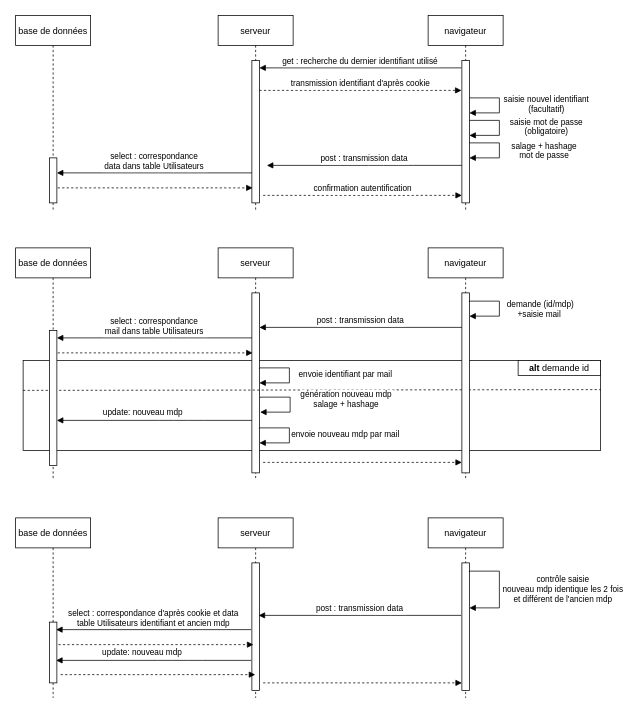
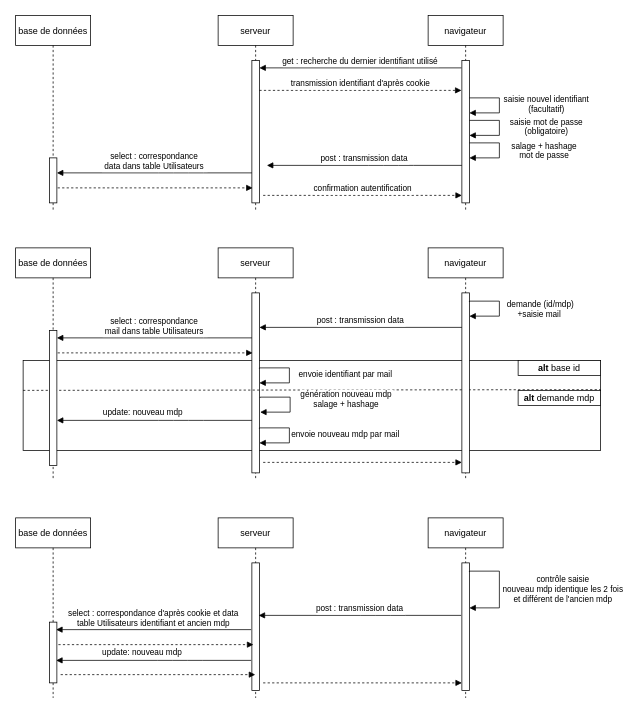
  <mxCell id="0" />
  <mxCell id="1" parent="0" />
  <mxCell id="2" value="" style="whiteSpace=wrap;html=1;" vertex="1" parent="1"><mxGeometry x="30" y="480" width="770" height="120" as="geometry" /></mxCell>
  <mxCell id="3" value="serveur" style="shape=umlLifeline;perimeter=lifelinePerimeter;container=1;collapsible=0;recursiveResize=0;rounded=0;shadow=0;strokeWidth=1;" parent="1" vertex="1"><mxGeometry x="290" y="20" width="100" height="260" as="geometry" /></mxCell>
  <mxCell id="4" value="" style="points=[];perimeter=orthogonalPerimeter;rounded=0;shadow=0;strokeWidth=1;" parent="3" vertex="1"><mxGeometry x="45" y="60" width="10" height="190" as="geometry" /></mxCell>
  <mxCell id="5" value="get : recherche du dernier identifiant utilisé" style="verticalAlign=bottom;endArrow=block;shadow=0;strokeWidth=1;" edge="1" parent="3"><mxGeometry relative="1" as="geometry"><mxPoint x="324.5" y="70" as="sourcePoint" /><Array as="points"><mxPoint x="245" y="70" /></Array><mxPoint x="55" y="70" as="targetPoint" /></mxGeometry></mxCell>
  <mxCell id="6" value="navigateur" style="shape=umlLifeline;perimeter=lifelinePerimeter;container=1;collapsible=0;recursiveResize=0;rounded=0;shadow=0;strokeWidth=1;fontStyle=0" parent="1" vertex="1"><mxGeometry x="570" y="20" width="100" height="260" as="geometry" /></mxCell>
  <mxCell id="7" value="" style="points=[];perimeter=orthogonalPerimeter;rounded=0;shadow=0;strokeWidth=1;" parent="6" vertex="1"><mxGeometry x="45" y="60" width="10" height="190" as="geometry" /></mxCell>
  <mxCell id="8" value="saisie nouvel identifiant&#10;(facultatif)" style="verticalAlign=bottom;endArrow=block;shadow=0;strokeWidth=1;edgeStyle=orthogonalEdgeStyle;rounded=0;" parent="6" edge="1" target="7"><mxGeometry x="0.245" y="65" relative="1" as="geometry"><mxPoint x="55" y="110" as="sourcePoint" /><mxPoint x="55" y="136" as="targetPoint" /><Array as="points"><mxPoint x="95" y="110" /><mxPoint x="95" y="130" /></Array><mxPoint x="65" y="-61" as="offset" /></mxGeometry></mxCell>
  <mxCell id="9" value="salage + hashage&#10;mot de passe" style="verticalAlign=bottom;endArrow=block;shadow=0;strokeWidth=1;edgeStyle=orthogonalEdgeStyle;rounded=0;spacing=6;" edge="1" parent="6"><mxGeometry x="0.2" y="61" relative="1" as="geometry"><mxPoint x="55" y="170" as="sourcePoint" /><mxPoint x="55" y="190" as="targetPoint" /><Array as="points"><mxPoint x="95" y="170" /><mxPoint x="95" y="190" /></Array><mxPoint x="60" y="-51" as="offset" /></mxGeometry></mxCell>
  <mxCell id="10" value="saisie mot de passe&#10;(obligatoire)" style="verticalAlign=bottom;endArrow=block;shadow=0;strokeWidth=1;edgeStyle=orthogonalEdgeStyle;rounded=0;" edge="1" parent="6"><mxGeometry x="0.245" y="65" relative="1" as="geometry"><mxPoint x="55" y="140" as="sourcePoint" /><mxPoint x="55" y="160" as="targetPoint" /><Array as="points"><mxPoint x="95" y="140" /><mxPoint x="95" y="160" /></Array><mxPoint x="65" y="-61" as="offset" /></mxGeometry></mxCell>
  <mxCell id="11" value="transmission identifiant d'après cookie" style="verticalAlign=bottom;endArrow=block;shadow=0;strokeWidth=1;dashed=1;" parent="1" source="4" edge="1"><mxGeometry relative="1" as="geometry"><mxPoint x="510" y="120" as="sourcePoint" /><Array as="points"><mxPoint x="535" y="120" /></Array><mxPoint x="614.5" y="120" as="targetPoint" /></mxGeometry></mxCell>
  <mxCell id="12" value="confirmation autentification" style="verticalAlign=bottom;endArrow=block;entryX=0;entryY=0;shadow=0;strokeWidth=1;dashed=1;" parent="1" edge="1"><mxGeometry relative="1" as="geometry"><mxPoint x="350" y="260" as="sourcePoint" /><mxPoint x="615" y="260" as="targetPoint" /><Array as="points"><mxPoint x="540" y="260" /></Array></mxGeometry></mxCell>
  <mxCell id="13" value="base de données" style="shape=umlLifeline;perimeter=lifelinePerimeter;container=1;collapsible=0;recursiveResize=0;rounded=0;shadow=0;strokeWidth=1;" vertex="1" parent="1"><mxGeometry x="20" y="20" width="100" height="260" as="geometry" /></mxCell>
  <mxCell id="14" value="" style="points=[];perimeter=orthogonalPerimeter;rounded=0;shadow=0;strokeWidth=1;" vertex="1" parent="13"><mxGeometry x="45" y="190" width="10" height="60" as="geometry" /></mxCell>
  <mxCell id="15" value="post : transmission data" style="verticalAlign=bottom;endArrow=block;shadow=0;strokeWidth=1;" parent="1" edge="1"><mxGeometry relative="1" as="geometry"><mxPoint x="615" y="220" as="sourcePoint" /><mxPoint x="355" y="220" as="targetPoint" /><Array as="points"><mxPoint x="540.5" y="220" /><mxPoint x="500.5" y="220" /></Array></mxGeometry></mxCell>
  <mxCell id="16" value="" style="verticalAlign=bottom;endArrow=block;shadow=0;strokeWidth=1;dashed=1;" edge="1" parent="1"><mxGeometry relative="1" as="geometry"><mxPoint x="76" y="250" as="sourcePoint" /><mxPoint x="336" y="250" as="targetPoint" /><Array as="points"><mxPoint x="221.5" y="250" /><mxPoint x="261.5" y="250" /></Array></mxGeometry></mxCell>
  <mxCell id="17" value="select : correspondance&#10; data dans table Utilisateurs " style="verticalAlign=bottom;endArrow=block;shadow=0;strokeWidth=1;" edge="1" parent="1"><mxGeometry relative="1" as="geometry"><mxPoint x="335" y="230" as="sourcePoint" /><mxPoint x="75" y="230" as="targetPoint" /><Array as="points"><mxPoint x="260.5" y="230" /><mxPoint x="220.5" y="230" /></Array></mxGeometry></mxCell>
  <mxCell id="18" value="serveur" style="shape=umlLifeline;perimeter=lifelinePerimeter;container=1;collapsible=0;recursiveResize=0;rounded=0;shadow=0;strokeWidth=1;" vertex="1" parent="1"><mxGeometry x="290" y="330" width="100" height="310" as="geometry" /></mxCell>
  <mxCell id="19" value="" style="points=[];perimeter=orthogonalPerimeter;rounded=0;shadow=0;strokeWidth=1;" vertex="1" parent="18"><mxGeometry x="45" y="60" width="10" height="240" as="geometry" /></mxCell>
  <mxCell id="20" value="envoie identifiant par mail" style="verticalAlign=bottom;endArrow=block;shadow=0;strokeWidth=1;edgeStyle=orthogonalEdgeStyle;rounded=0;spacing=-6;" edge="1" parent="18"><mxGeometry x="0.01" y="75" relative="1" as="geometry"><mxPoint x="55" y="161" as="sourcePoint" /><mxPoint x="55" y="180" as="targetPoint" /><Array as="points"><mxPoint x="95" y="160" /><mxPoint x="95" y="180" /></Array><mxPoint as="offset" /></mxGeometry></mxCell>
  <mxCell id="21" value="" style="verticalAlign=bottom;endArrow=none;shadow=0;strokeWidth=1;dashed=1;endFill=0;entryX=1;entryY=0.325;entryDx=0;entryDy=0;entryPerimeter=0;" edge="1" parent="18" target="2"><mxGeometry x="0.207" y="-100" relative="1" as="geometry"><mxPoint x="-260" y="190" as="sourcePoint" /><mxPoint x="165" y="190.0" as="targetPoint" /><Array as="points" /><mxPoint as="offset" /></mxGeometry></mxCell>
  <mxCell id="22" value="update: nouveau mdp" style="verticalAlign=bottom;endArrow=block;shadow=0;strokeWidth=1;spacing=-6;" edge="1" parent="18"><mxGeometry x="0.115" y="-10" relative="1" as="geometry"><mxPoint x="45" y="230" as="sourcePoint" /><mxPoint x="-215" y="230" as="targetPoint" /><Array as="points"><mxPoint x="-29.5" y="230" /><mxPoint x="-69.5" y="230" /></Array><mxPoint as="offset" /></mxGeometry></mxCell>
  <mxCell id="23" value="navigateur" style="shape=umlLifeline;perimeter=lifelinePerimeter;container=1;collapsible=0;recursiveResize=0;rounded=0;shadow=0;strokeWidth=1;fontStyle=0" vertex="1" parent="1"><mxGeometry x="570" y="330" width="100" height="310" as="geometry" /></mxCell>
  <mxCell id="24" value="" style="points=[];perimeter=orthogonalPerimeter;rounded=0;shadow=0;strokeWidth=1;" vertex="1" parent="23"><mxGeometry x="45" y="60" width="10" height="240" as="geometry" /></mxCell>
  <mxCell id="25" value="demande (id/mdp)&#10;+saisie mail " style="verticalAlign=bottom;endArrow=block;shadow=0;strokeWidth=1;edgeStyle=orthogonalEdgeStyle;rounded=0;spacing=-5;" edge="1" parent="23"><mxGeometry x="0.18" y="55" relative="1" as="geometry"><mxPoint x="55" y="72" as="sourcePoint" /><mxPoint x="55" y="91" as="targetPoint" /><Array as="points"><mxPoint x="95" y="71" /><mxPoint x="95" y="91" /></Array><mxPoint as="offset" /></mxGeometry></mxCell>
  <mxCell id="26" value="" style="verticalAlign=bottom;endArrow=block;shadow=0;strokeWidth=1;dashed=1;" edge="1" parent="1"><mxGeometry x="0.057" y="-30" relative="1" as="geometry"><mxPoint x="350" y="616" as="sourcePoint" /><mxPoint x="615" y="616" as="targetPoint" /><Array as="points"><mxPoint x="530" y="616" /></Array><mxPoint as="offset" /></mxGeometry></mxCell>
  <mxCell id="27" value="base de données" style="shape=umlLifeline;perimeter=lifelinePerimeter;container=1;collapsible=0;recursiveResize=0;rounded=0;shadow=0;strokeWidth=1;" vertex="1" parent="1"><mxGeometry x="20" y="330" width="100" height="310" as="geometry" /></mxCell>
  <mxCell id="28" value="" style="points=[];perimeter=orthogonalPerimeter;rounded=0;shadow=0;strokeWidth=1;" vertex="1" parent="27"><mxGeometry x="45" y="110" width="10" height="180" as="geometry" /></mxCell>
  <mxCell id="29" value="post : transmission data" style="verticalAlign=bottom;endArrow=block;shadow=0;strokeWidth=1;exitX=0.5;exitY=0.192;exitDx=0;exitDy=0;exitPerimeter=0;startSize=6;sourcePerimeterSpacing=0;" edge="1" parent="1"><mxGeometry relative="1" as="geometry"><mxPoint x="615" y="436" as="sourcePoint" /><mxPoint x="345" y="436" as="targetPoint" /><Array as="points"><mxPoint x="530.5" y="436" /><mxPoint x="490.5" y="436" /></Array></mxGeometry></mxCell>
  <mxCell id="30" value="" style="verticalAlign=bottom;endArrow=block;shadow=0;strokeWidth=1;dashed=1;" edge="1" parent="1"><mxGeometry relative="1" as="geometry"><mxPoint x="76" y="470" as="sourcePoint" /><mxPoint x="336" y="470" as="targetPoint" /><Array as="points"><mxPoint x="221.5" y="470" /><mxPoint x="261.5" y="470" /></Array></mxGeometry></mxCell>
  <mxCell id="31" value="select : correspondance&#10; mail dans table Utilisateurs " style="verticalAlign=bottom;endArrow=block;shadow=0;strokeWidth=1;" edge="1" parent="1"><mxGeometry relative="1" as="geometry"><mxPoint x="335" y="450" as="sourcePoint" /><mxPoint x="75" y="450" as="targetPoint" /><Array as="points"><mxPoint x="260.5" y="450" /><mxPoint x="220.5" y="450" /></Array></mxGeometry></mxCell>
- <mxCell id="32" value="&lt;b&gt;alt&lt;/b&gt; demande id" style="whiteSpace=wrap;html=1;" vertex="1" parent="1"><mxGeometry x="690" y="480" width="110" height="20" as="geometry" /></mxCell>
+ <mxCell id="32" value="&lt;b&gt;alt&lt;/b&gt; base id" style="whiteSpace=wrap;html=1;" vertex="1" parent="1"><mxGeometry x="690" y="480" width="110" height="20" as="geometry" /></mxCell>
+ <mxCell id="33" value="&lt;b&gt;alt&lt;/b&gt; demande mdp" style="whiteSpace=wrap;html=1;" vertex="1" parent="1"><mxGeometry x="690" y="520" width="110" height="20" as="geometry" /></mxCell>
  <mxCell id="34" value="génération nouveau mdp&#10;salage + hashage" style="verticalAlign=bottom;endArrow=block;shadow=0;strokeWidth=1;edgeStyle=orthogonalEdgeStyle;rounded=0;spacing=-6;" edge="1" parent="1"><mxGeometry x="0.01" y="75" relative="1" as="geometry"><mxPoint x="346" y="530" as="sourcePoint" /><mxPoint x="346" y="549" as="targetPoint" /><Array as="points"><mxPoint x="386" y="529" /><mxPoint x="386" y="549" /></Array><mxPoint as="offset" /></mxGeometry></mxCell>
  <mxCell id="35" style="edgeStyle=none;rounded=0;orthogonalLoop=1;jettySize=auto;html=1;exitX=0.5;exitY=1;exitDx=0;exitDy=0;dashed=1;endArrow=none;endFill=0;" edge="1" parent="1" source="32" target="32"><mxGeometry relative="1" as="geometry" /></mxCell>
  <mxCell id="36" value="envoie nouveau mdp par mail" style="verticalAlign=bottom;endArrow=block;shadow=0;strokeWidth=1;edgeStyle=orthogonalEdgeStyle;rounded=0;spacing=-6;" edge="1" parent="1"><mxGeometry x="0.01" y="75" relative="1" as="geometry"><mxPoint x="345" y="571" as="sourcePoint" /><mxPoint x="345" y="590" as="targetPoint" /><Array as="points"><mxPoint x="385" y="570" /><mxPoint x="385" y="590" /></Array><mxPoint as="offset" /></mxGeometry></mxCell>
  <mxCell id="37" value="serveur" style="shape=umlLifeline;perimeter=lifelinePerimeter;container=1;collapsible=0;recursiveResize=0;rounded=0;shadow=0;strokeWidth=1;" vertex="1" parent="1"><mxGeometry x="290" y="690" width="100" height="240" as="geometry" /></mxCell>
  <mxCell id="38" value="" style="points=[];perimeter=orthogonalPerimeter;rounded=0;shadow=0;strokeWidth=1;" vertex="1" parent="37"><mxGeometry x="45" y="60" width="10" height="170" as="geometry" /></mxCell>
  <mxCell id="39" value="navigateur" style="shape=umlLifeline;perimeter=lifelinePerimeter;container=1;collapsible=0;recursiveResize=0;rounded=0;shadow=0;strokeWidth=1;fontStyle=0" vertex="1" parent="1"><mxGeometry x="570" y="690" width="100" height="240" as="geometry" /></mxCell>
  <mxCell id="40" value="" style="points=[];perimeter=orthogonalPerimeter;rounded=0;shadow=0;strokeWidth=1;" vertex="1" parent="39"><mxGeometry x="45" y="60" width="10" height="170" as="geometry" /></mxCell>
  <mxCell id="41" value="contrôle saisie&#10;nouveau mdp identique les 2 fois&#10;et différent de l'ancien mdp" style="verticalAlign=bottom;endArrow=block;shadow=0;strokeWidth=1;edgeStyle=orthogonalEdgeStyle;rounded=0;spacing=-5;" edge="1" parent="39" target="40"><mxGeometry x="0.231" y="85" relative="1" as="geometry"><mxPoint x="55" y="72" as="sourcePoint" /><mxPoint x="55" y="91" as="targetPoint" /><Array as="points"><mxPoint x="55" y="71" /><mxPoint x="95" y="71" /><mxPoint x="95" y="120" /></Array><mxPoint as="offset" /></mxGeometry></mxCell>
  <mxCell id="42" value="" style="verticalAlign=bottom;endArrow=block;shadow=0;strokeWidth=1;dashed=1;" edge="1" parent="1"><mxGeometry x="0.057" y="-30" relative="1" as="geometry"><mxPoint x="350" y="910" as="sourcePoint" /><mxPoint x="615" y="910" as="targetPoint" /><Array as="points"><mxPoint x="530" y="910" /></Array><mxPoint as="offset" /></mxGeometry></mxCell>
  <mxCell id="43" value="base de données" style="shape=umlLifeline;perimeter=lifelinePerimeter;container=1;collapsible=0;recursiveResize=0;rounded=0;shadow=0;strokeWidth=1;" vertex="1" parent="1"><mxGeometry x="20" y="690" width="100" height="240" as="geometry" /></mxCell>
  <mxCell id="44" value="" style="points=[];perimeter=orthogonalPerimeter;rounded=0;shadow=0;strokeWidth=1;" vertex="1" parent="43"><mxGeometry x="45" y="139" width="10" height="81" as="geometry" /></mxCell>
  <mxCell id="45" value="post : transmission data" style="verticalAlign=bottom;endArrow=block;shadow=0;strokeWidth=1;exitX=0.5;exitY=0.192;exitDx=0;exitDy=0;exitPerimeter=0;startSize=6;sourcePerimeterSpacing=0;" edge="1" parent="1"><mxGeometry relative="1" as="geometry"><mxPoint x="614" y="820" as="sourcePoint" /><mxPoint x="344" y="820" as="targetPoint" /><Array as="points"><mxPoint x="529.5" y="820" /><mxPoint x="489.5" y="820" /></Array></mxGeometry></mxCell>
  <mxCell id="46" value="" style="verticalAlign=bottom;endArrow=block;shadow=0;strokeWidth=1;dashed=1;" edge="1" parent="1"><mxGeometry relative="1" as="geometry"><mxPoint x="77" y="859" as="sourcePoint" /><mxPoint x="337" y="859" as="targetPoint" /><Array as="points"><mxPoint x="222.5" y="859" /><mxPoint x="262.5" y="859" /></Array></mxGeometry></mxCell>
  <mxCell id="47" value="select : correspondance d'après cookie et data&#10;table Utilisateurs identifiant et ancien mdp" style="verticalAlign=bottom;endArrow=block;shadow=0;strokeWidth=1;" edge="1" parent="1"><mxGeometry relative="1" as="geometry"><mxPoint x="334" y="839" as="sourcePoint" /><mxPoint x="74" y="839" as="targetPoint" /><Array as="points"><mxPoint x="259.5" y="839" /><mxPoint x="219.5" y="839" /></Array></mxGeometry></mxCell>
  <mxCell id="48" value="update: nouveau mdp" style="verticalAlign=bottom;endArrow=block;shadow=0;strokeWidth=1;spacing=-6;" edge="1" parent="1"><mxGeometry x="0.115" y="-10" relative="1" as="geometry"><mxPoint x="334" y="880" as="sourcePoint" /><mxPoint x="74" y="880" as="targetPoint" /><Array as="points"><mxPoint x="259.5" y="880" /><mxPoint x="219.5" y="880" /></Array><mxPoint as="offset" /></mxGeometry></mxCell>
  <mxCell id="49" value="" style="verticalAlign=bottom;endArrow=block;shadow=0;strokeWidth=1;dashed=1;" edge="1" parent="1" target="37"><mxGeometry x="0.057" y="-30" relative="1" as="geometry"><mxPoint x="80" y="899" as="sourcePoint" /><mxPoint x="345" y="899" as="targetPoint" /><Array as="points"><mxPoint x="260" y="899" /></Array><mxPoint as="offset" /></mxGeometry></mxCell>
